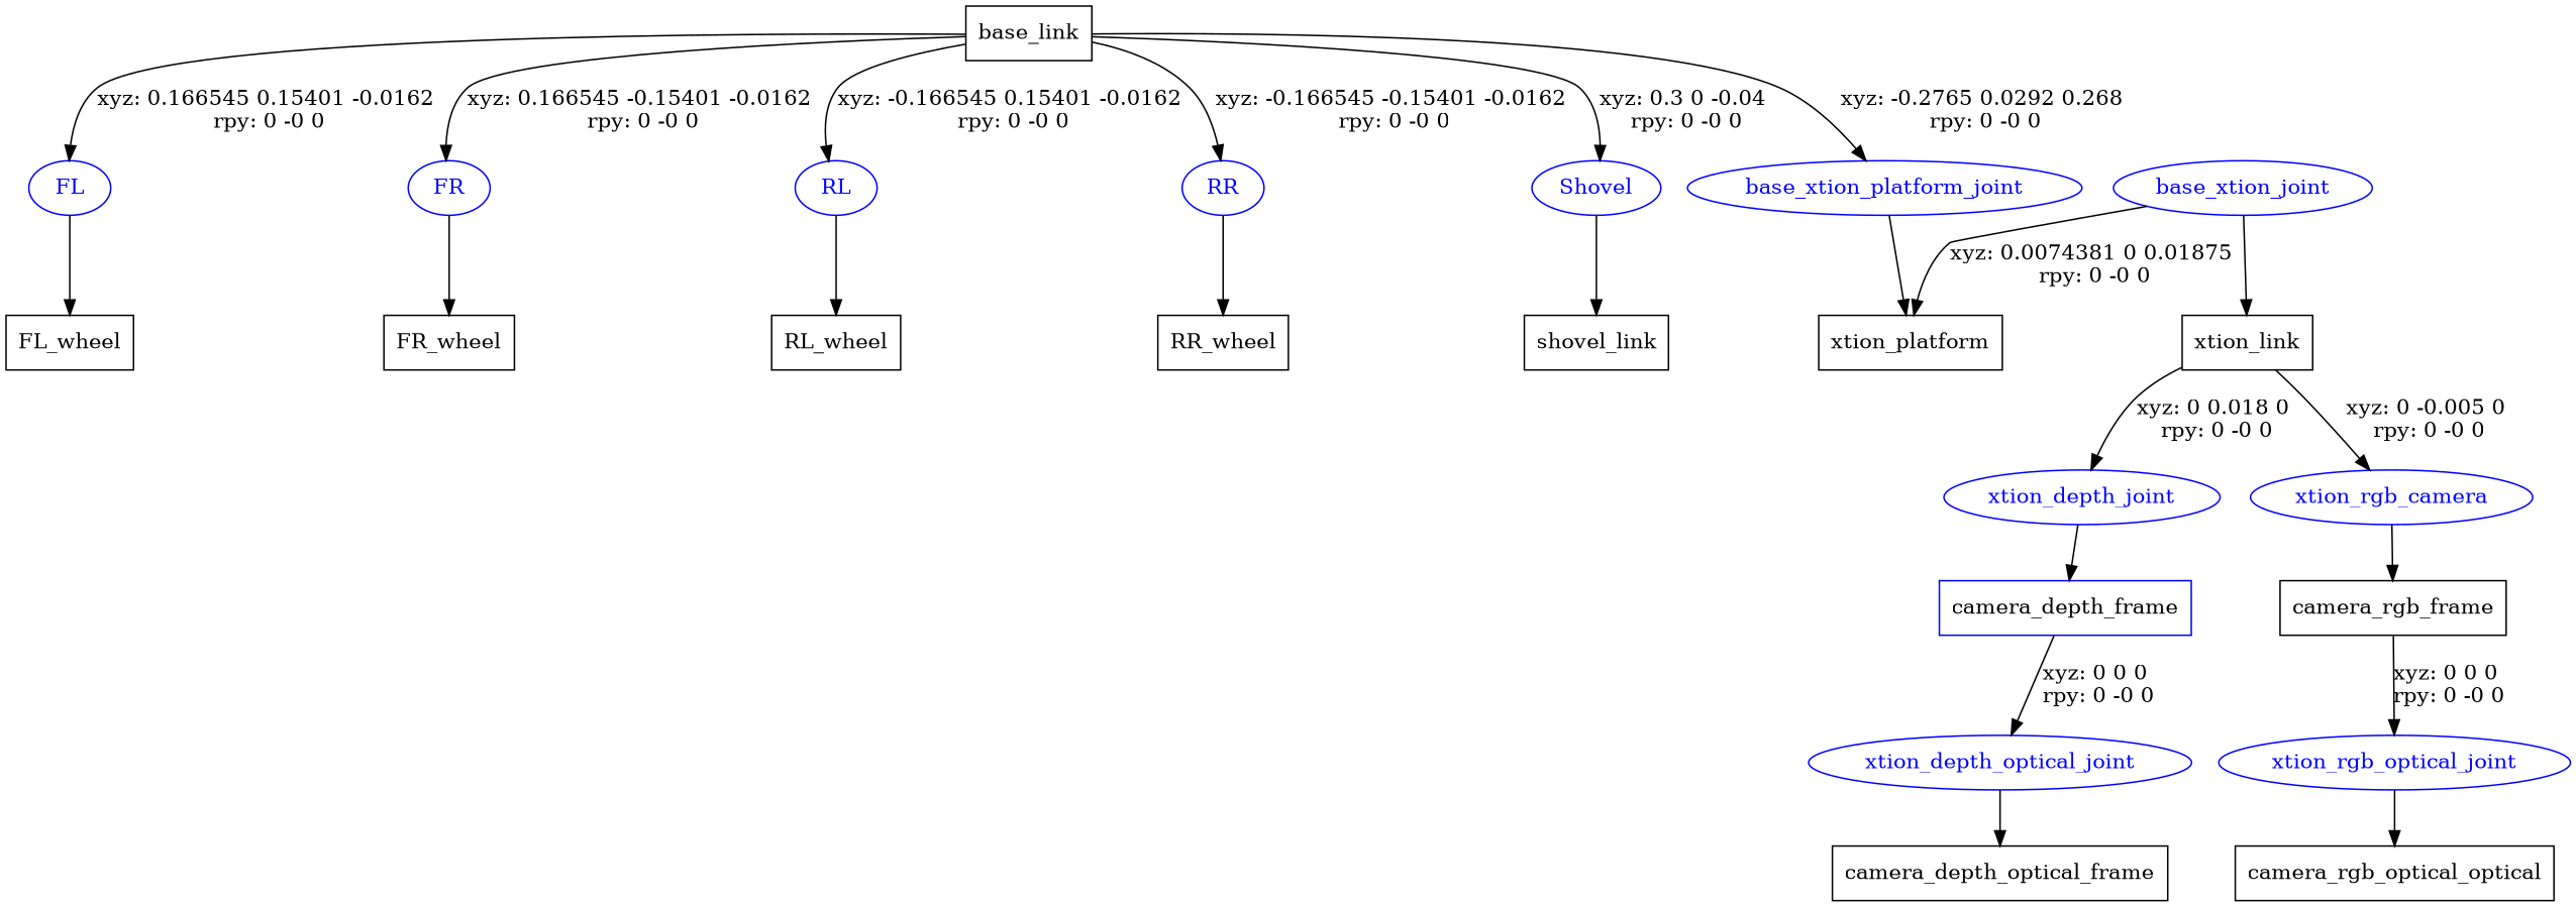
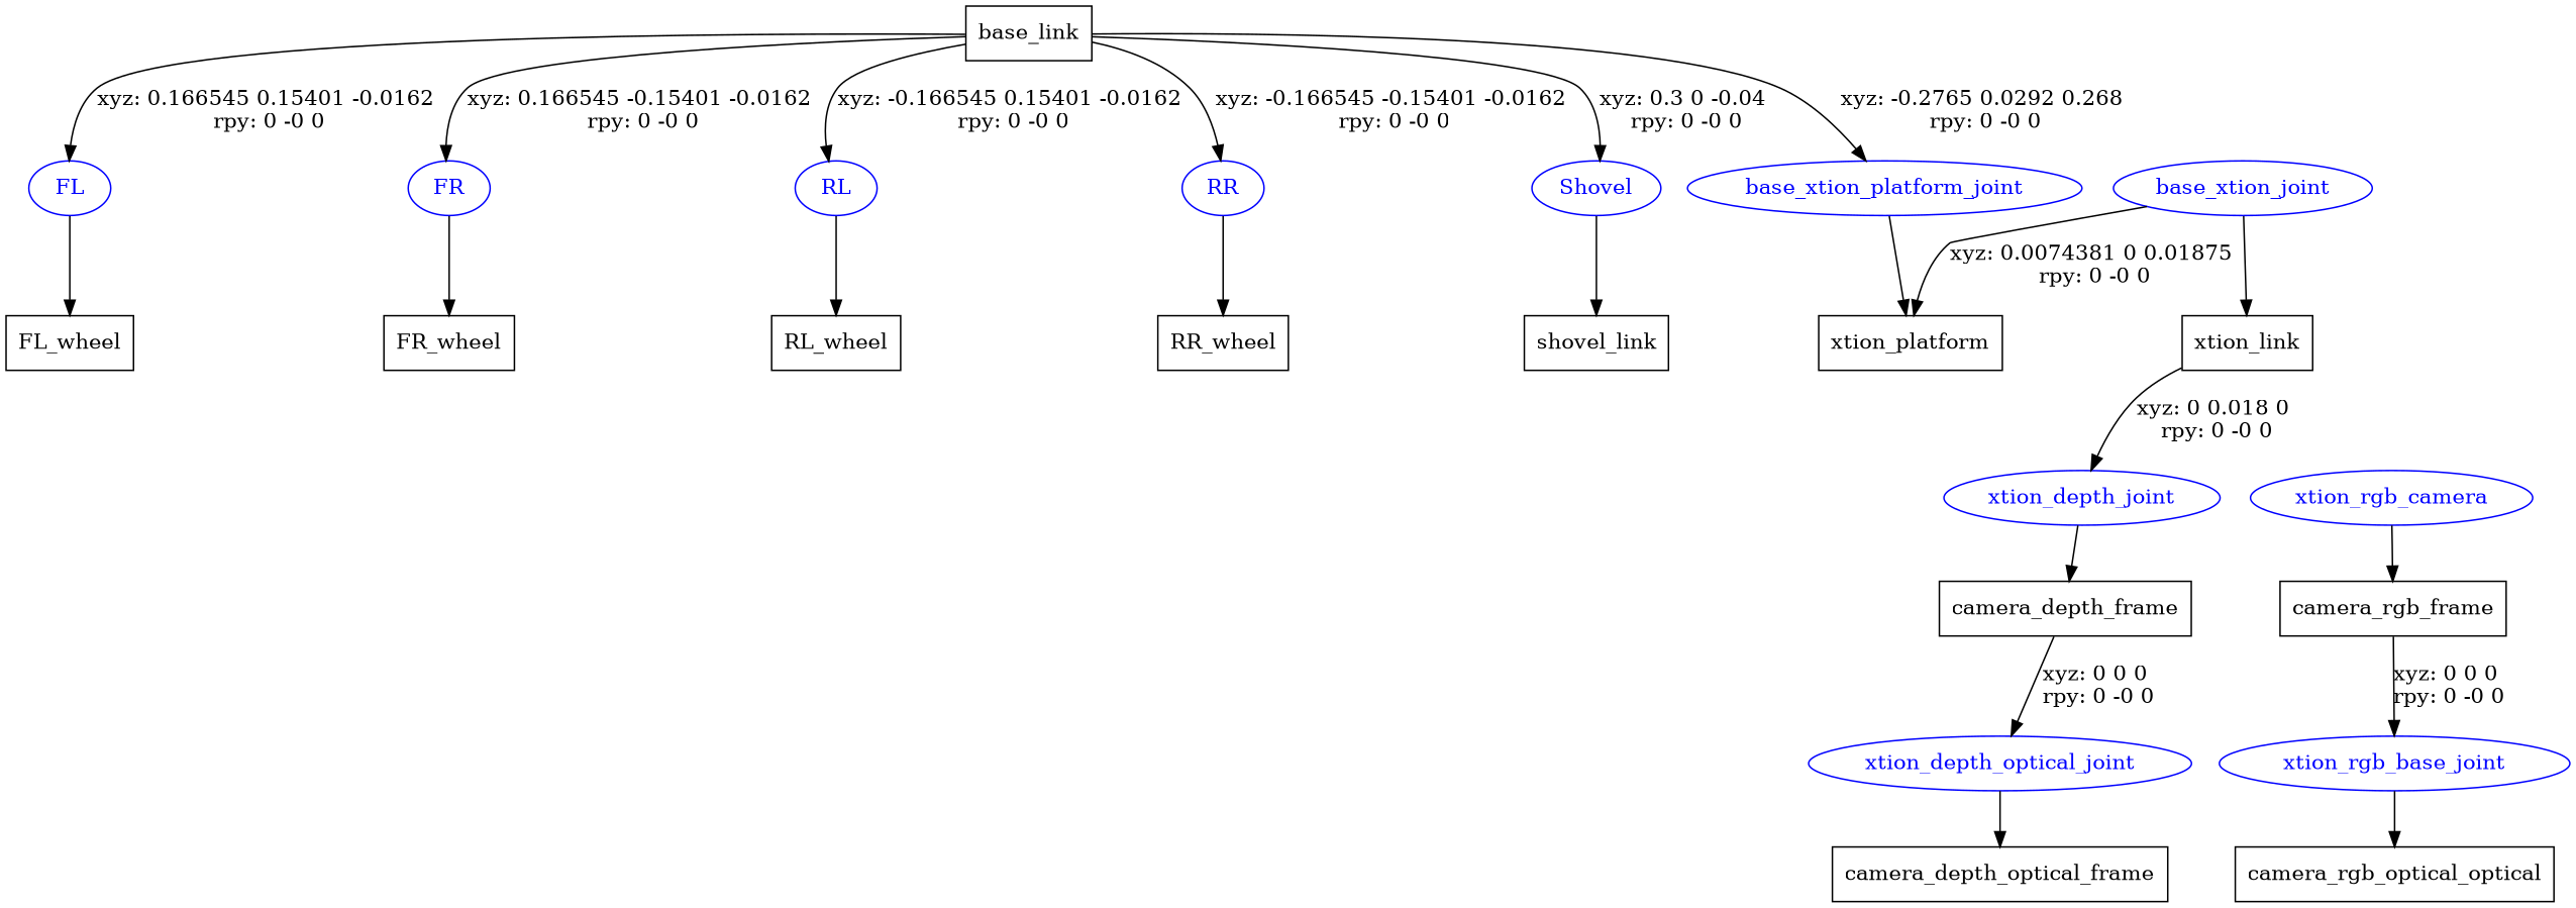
  digraph {
    node [shape=box]
    n1 [label=base_link]
    FL [color=blue fontcolor=blue shape=ellipse]
    FR [color=blue fontcolor=blue shape=ellipse]
    RL [color=blue fontcolor=blue shape=ellipse]
    RR [color=blue fontcolor=blue shape=ellipse]
    Shovel [color=blue fontcolor=blue shape=ellipse]
    base_xtion_platform_joint [color=blue fontcolor=blue shape=ellipse]
    n8 [label=FL_wheel]
    n9 [label=FR_wheel]
    n10 [label=RL_wheel]
    n11 [label=RR_wheel]
    n12 [label=shovel_link]
    n13 [label=xtion_platform]
    base_xtion_joint [color=blue fontcolor=blue shape=ellipse]
    n15 [label=xtion_link]
    xtion_depth_joint [color=blue fontcolor=blue shape=ellipse]
    n17 [color=blue fontcolor=blue label=xtion_rgb_camera shape=ellipse]
-   n18 [label=camera_depth_frame color=blue]
+   n18 [label=camera_depth_frame]
    n19 [label=camera_rgb_frame]
    xtion_depth_optical_joint [color=blue fontcolor=blue shape=ellipse]
    n21 [label=camera_depth_optical_frame]
-   xtion_rgb_optical_joint [color=blue fontcolor=blue shape=ellipse]
+   xtion_rgb_optical_joint [color=blue fontcolor=blue shape=ellipse label=xtion_rgb_base_joint]
    n23 [label=camera_rgb_optical_optical]
    n1 -> FL [label="xyz: 0.166545 0.15401 -0.0162 \nrpy: 0 -0 0"]
    n1 -> FR [label="xyz: 0.166545 -0.15401 -0.0162 \nrpy: 0 -0 0"]
    n1 -> RL [label="xyz: -0.166545 0.15401 -0.0162 \nrpy: 0 -0 0"]
    n1 -> RR [label="xyz: -0.166545 -0.15401 -0.0162 \nrpy: 0 -0 0"]
    n1 -> Shovel [label="xyz: 0.3 0 -0.04 \nrpy: 0 -0 0"]
    n1 -> base_xtion_platform_joint [label="xyz: -0.2765 0.0292 0.268 \nrpy: 0 -0 0"]
    FL -> n8
    FR -> n9
    RL -> n10
    RR -> n11
    Shovel -> n12
    base_xtion_platform_joint -> n13
    base_xtion_joint -> n13 [label="xyz: 0.0074381 0 0.01875 \nrpy: 0 -0 0"]
    base_xtion_joint -> n15
    n15 -> xtion_depth_joint [label="xyz: 0 0.018 0 \nrpy: 0 -0 0"]
-   n15 -> n17 [label="xyz: 0 -0.005 0 \nrpy: 0 -0 0"]
    xtion_depth_joint -> n18
    n17 -> n19
    n18 -> xtion_depth_optical_joint [label="xyz: 0 0 0 \nrpy: 0 -0 0"]
    n19 -> xtion_rgb_optical_joint [label="xyz: 0 0 0 \nrpy: 0 -0 0"]
    xtion_depth_optical_joint -> n21
    xtion_rgb_optical_joint -> n23
  }
